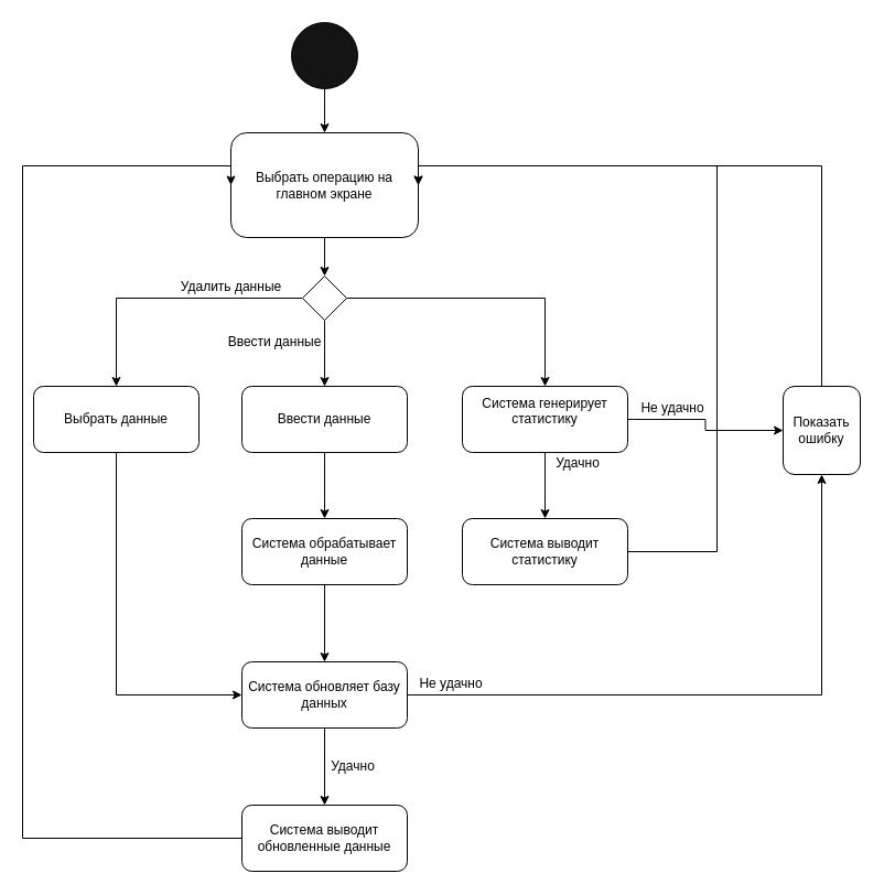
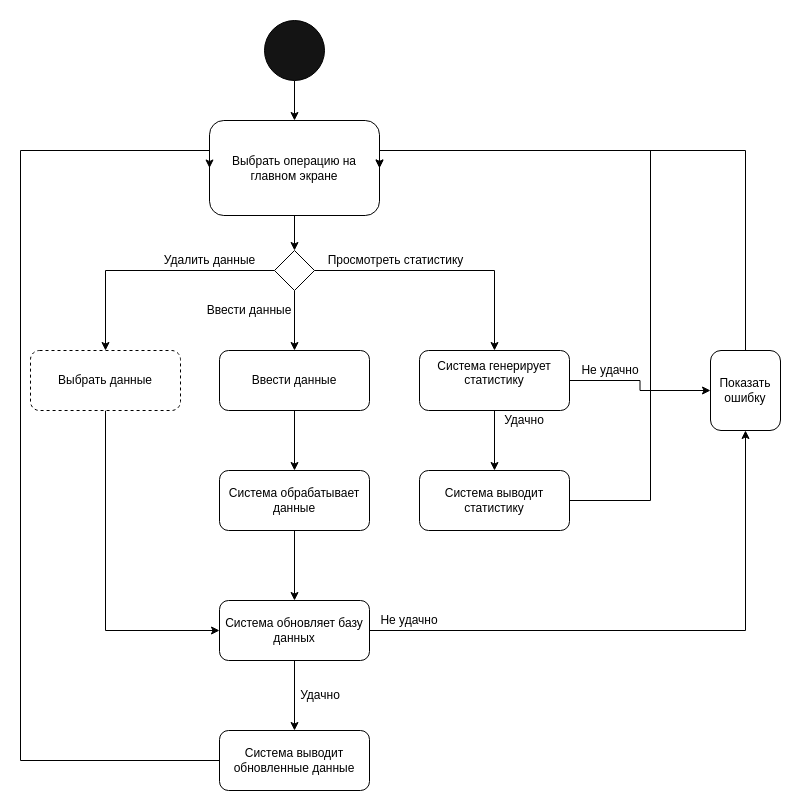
  <mxCell id="0" />
  <mxCell id="1" parent="0" />
  <mxCell id="2" style="edgeStyle=orthogonalEdgeStyle;rounded=0;orthogonalLoop=1;jettySize=auto;html=1;entryX=0.5;entryY=0;entryDx=0;entryDy=0;" edge="1" parent="1" source="3" target="5"><mxGeometry relative="1" as="geometry" /></mxCell>
  <mxCell id="3" value="" style="ellipse;whiteSpace=wrap;html=1;aspect=fixed;fillColor=#141414;" vertex="1" parent="1"><mxGeometry x="264" y="20" width="60" height="60" as="geometry" /></mxCell>
  <mxCell id="4" style="edgeStyle=orthogonalEdgeStyle;rounded=0;orthogonalLoop=1;jettySize=auto;html=1;entryX=0.5;entryY=0;entryDx=0;entryDy=0;" edge="1" parent="1" source="5" target="9"><mxGeometry relative="1" as="geometry" /></mxCell>
  <mxCell id="5" value="Выбрать операцию на главном экране" style="rounded=1;whiteSpace=wrap;html=1;fillColor=#FFFFFF;" vertex="1" parent="1"><mxGeometry x="209" y="120" width="170" height="95" as="geometry" /></mxCell>
  <mxCell id="6" style="edgeStyle=orthogonalEdgeStyle;rounded=0;orthogonalLoop=1;jettySize=auto;html=1;entryX=0.5;entryY=0;entryDx=0;entryDy=0;exitX=0.5;exitY=1;exitDx=0;exitDy=0;" edge="1" parent="1" source="9" target="11"><mxGeometry relative="1" as="geometry" /></mxCell>
  <mxCell id="7" style="edgeStyle=orthogonalEdgeStyle;rounded=0;orthogonalLoop=1;jettySize=auto;html=1;" edge="1" parent="1" source="9" target="25"><mxGeometry relative="1" as="geometry" /></mxCell>
  <mxCell id="8" style="edgeStyle=orthogonalEdgeStyle;rounded=0;orthogonalLoop=1;jettySize=auto;html=1;exitX=1;exitY=0.5;exitDx=0;exitDy=0;entryX=0.5;entryY=0;entryDx=0;entryDy=0;" edge="1" parent="1" source="9" target="29"><mxGeometry relative="1" as="geometry" /></mxCell>
  <mxCell id="9" value="" style="rhombus;whiteSpace=wrap;html=1;fillColor=#FFFFFF;" vertex="1" parent="1"><mxGeometry x="274" y="250" width="40" height="40" as="geometry" /></mxCell>
  <mxCell id="10" style="edgeStyle=orthogonalEdgeStyle;rounded=0;orthogonalLoop=1;jettySize=auto;html=1;entryX=0.5;entryY=0;entryDx=0;entryDy=0;" edge="1" parent="1" source="11" target="13"><mxGeometry relative="1" as="geometry" /></mxCell>
  <mxCell id="11" value="Ввести данные" style="rounded=1;whiteSpace=wrap;html=1;fillColor=#FFFFFF;" vertex="1" parent="1"><mxGeometry x="219" y="350" width="150" height="60" as="geometry" /></mxCell>
  <mxCell id="12" style="edgeStyle=orthogonalEdgeStyle;rounded=0;orthogonalLoop=1;jettySize=auto;html=1;entryX=0.5;entryY=0;entryDx=0;entryDy=0;" edge="1" parent="1" source="13" target="14"><mxGeometry relative="1" as="geometry" /></mxCell>
  <mxCell id="13" value="Система обрабатывает данные" style="rounded=1;whiteSpace=wrap;html=1;fillColor=#FFFFFF;" vertex="1" parent="1"><mxGeometry x="219" y="470" width="150" height="60" as="geometry" /></mxCell>
  <mxCell id="14" value="Система обновляет базу данных" style="rounded=1;whiteSpace=wrap;html=1;fillColor=#FFFFFF;" vertex="1" parent="1"><mxGeometry x="219" y="600" width="150" height="60" as="geometry" /></mxCell>
  <mxCell id="15" value="Ввести данные" style="text;html=1;strokeColor=none;fillColor=none;align=center;verticalAlign=middle;whiteSpace=wrap;rounded=0;" vertex="1" parent="1"><mxGeometry x="204" y="300" width="90" height="20" as="geometry" /></mxCell>
  <mxCell id="16" style="edgeStyle=orthogonalEdgeStyle;rounded=0;orthogonalLoop=1;jettySize=auto;html=1;exitX=0.5;exitY=1;exitDx=0;exitDy=0;entryX=0.5;entryY=0;entryDx=0;entryDy=0;" edge="1" parent="1" source="14" target="22"><mxGeometry relative="1" as="geometry"><mxPoint x="549" y="650" as="sourcePoint" /></mxGeometry></mxCell>
  <mxCell id="17" style="edgeStyle=orthogonalEdgeStyle;rounded=0;orthogonalLoop=1;jettySize=auto;html=1;exitX=1;exitY=0.5;exitDx=0;exitDy=0;entryX=0.5;entryY=1;entryDx=0;entryDy=0;" edge="1" parent="1" source="14" target="18"><mxGeometry relative="1" as="geometry"><mxPoint x="569" y="630" as="sourcePoint" /></mxGeometry></mxCell>
  <mxCell id="18" value="Показать ошибку" style="rounded=1;whiteSpace=wrap;html=1;fillColor=#FFFFFF;" vertex="1" parent="1"><mxGeometry x="710" y="350" width="70" height="80" as="geometry" /></mxCell>
  <mxCell id="19" value="Не удачно" style="text;html=1;strokeColor=none;fillColor=none;align=center;verticalAlign=middle;whiteSpace=wrap;rounded=0;" vertex="1" parent="1"><mxGeometry x="379" y="610" width="60" height="20" as="geometry" /></mxCell>
  <mxCell id="20" value="Удачно" style="text;html=1;strokeColor=none;fillColor=none;align=center;verticalAlign=middle;whiteSpace=wrap;rounded=0;" vertex="1" parent="1"><mxGeometry x="299.5" y="685" width="40" height="20" as="geometry" /></mxCell>
  <mxCell id="21" style="edgeStyle=orthogonalEdgeStyle;rounded=0;orthogonalLoop=1;jettySize=auto;html=1;entryX=0;entryY=0.5;entryDx=0;entryDy=0;exitX=0;exitY=0.5;exitDx=0;exitDy=0;" edge="1" parent="1" source="22" target="5"><mxGeometry relative="1" as="geometry"><mxPoint x="190" y="150" as="targetPoint" /><Array as="points"><mxPoint x="20" y="760" /><mxPoint x="20" y="150" /></Array></mxGeometry></mxCell>
  <mxCell id="22" value="Система выводит обновленные данные" style="rounded=1;whiteSpace=wrap;html=1;fillColor=#FFFFFF;" vertex="1" parent="1"><mxGeometry x="219" y="730" width="150" height="60" as="geometry" /></mxCell>
  <mxCell id="23" style="edgeStyle=orthogonalEdgeStyle;rounded=0;orthogonalLoop=1;jettySize=auto;html=1;exitX=0.5;exitY=0;exitDx=0;exitDy=0;entryX=1;entryY=0.5;entryDx=0;entryDy=0;" edge="1" parent="1" source="18" target="5"><mxGeometry relative="1" as="geometry"><mxPoint x="560" y="360" as="sourcePoint" /><mxPoint x="540" y="150" as="targetPoint" /><Array as="points"><mxPoint x="745" y="150" /></Array></mxGeometry></mxCell>
  <mxCell id="24" style="edgeStyle=orthogonalEdgeStyle;rounded=0;orthogonalLoop=1;jettySize=auto;html=1;exitX=0.5;exitY=1;exitDx=0;exitDy=0;entryX=0;entryY=0.5;entryDx=0;entryDy=0;" edge="1" parent="1" source="25" target="14"><mxGeometry relative="1" as="geometry" /></mxCell>
- <mxCell id="25" value="Выбрать данные" style="rounded=1;whiteSpace=wrap;html=1;fillColor=#FFFFFF;" vertex="1" parent="1"><mxGeometry x="30" y="350" width="150" height="60" as="geometry" /></mxCell>
+ <mxCell id="25" value="Выбрать данные" style="rounded=1;whiteSpace=wrap;html=1;fillColor=#FFFFFF;dashed=1;" vertex="1" parent="1"><mxGeometry x="30" y="350" width="150" height="60" as="geometry" /></mxCell>
  <mxCell id="26" value="Удалить данные" style="text;html=1;strokeColor=none;fillColor=none;align=center;verticalAlign=middle;whiteSpace=wrap;rounded=0;" vertex="1" parent="1"><mxGeometry x="149.5" y="250" width="119" height="20" as="geometry" /></mxCell>
  <mxCell id="27" style="edgeStyle=orthogonalEdgeStyle;rounded=0;orthogonalLoop=1;jettySize=auto;html=1;entryX=0;entryY=0.5;entryDx=0;entryDy=0;" edge="1" parent="1" source="29" target="18"><mxGeometry relative="1" as="geometry" /></mxCell>
  <mxCell id="28" style="edgeStyle=orthogonalEdgeStyle;rounded=0;orthogonalLoop=1;jettySize=auto;html=1;entryX=0.5;entryY=0;entryDx=0;entryDy=0;" edge="1" parent="1" source="29" target="33"><mxGeometry relative="1" as="geometry" /></mxCell>
  <mxCell id="29" value="Система генерирует статистику&lt;br&gt;&lt;br&gt;" style="rounded=1;whiteSpace=wrap;html=1;fillColor=#FFFFFF;" vertex="1" parent="1"><mxGeometry x="419" y="350" width="150" height="60" as="geometry" /></mxCell>
+ <mxCell id="30" value="Просмотреть статистику" style="text;html=1;strokeColor=none;fillColor=none;align=center;verticalAlign=middle;whiteSpace=wrap;rounded=0;" vertex="1" parent="1"><mxGeometry x="320" y="250" width="151" height="20" as="geometry" /></mxCell>
  <mxCell id="31" value="Не удачно" style="text;html=1;strokeColor=none;fillColor=none;align=center;verticalAlign=middle;whiteSpace=wrap;rounded=0;" vertex="1" parent="1"><mxGeometry x="580" y="360" width="60" height="20" as="geometry" /></mxCell>
  <mxCell id="32" style="edgeStyle=orthogonalEdgeStyle;rounded=0;orthogonalLoop=1;jettySize=auto;html=1;entryX=1;entryY=0.5;entryDx=0;entryDy=0;" edge="1" parent="1" source="33" target="5"><mxGeometry relative="1" as="geometry"><mxPoint x="670" y="150" as="targetPoint" /><Array as="points"><mxPoint x="650" y="500" /><mxPoint x="650" y="150" /></Array></mxGeometry></mxCell>
  <mxCell id="33" value="Система выводит статистику" style="rounded=1;whiteSpace=wrap;html=1;fillColor=#FFFFFF;" vertex="1" parent="1"><mxGeometry x="419" y="470" width="150" height="60" as="geometry" /></mxCell>
  <mxCell id="34" value="Удачно" style="text;html=1;strokeColor=none;fillColor=none;align=center;verticalAlign=middle;whiteSpace=wrap;rounded=0;" vertex="1" parent="1"><mxGeometry x="494" y="410" width="60" height="20" as="geometry" /></mxCell>
